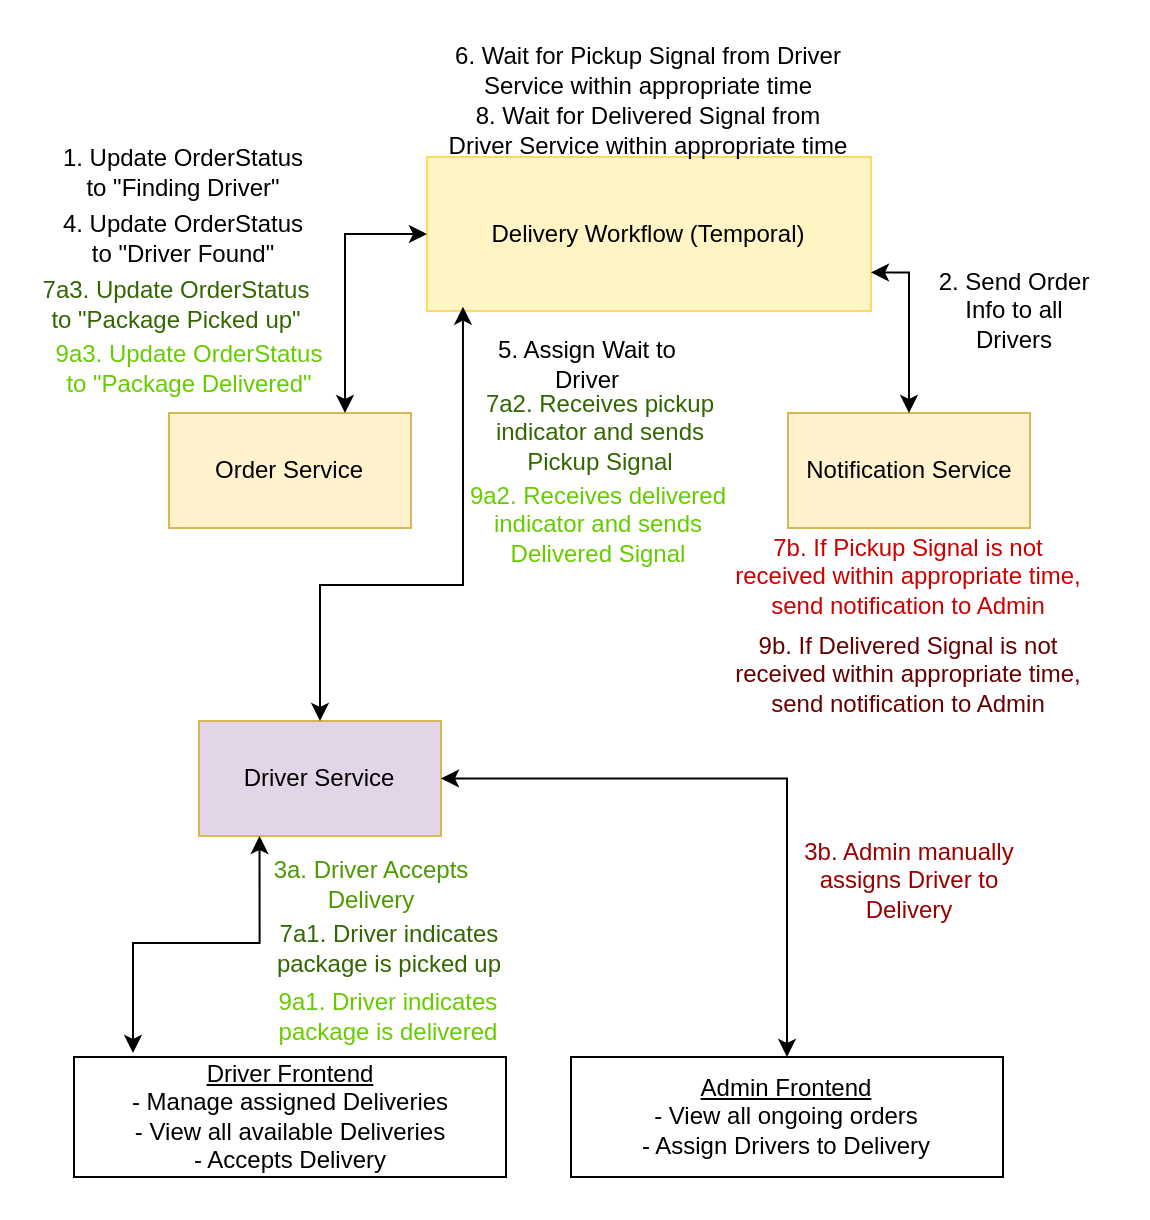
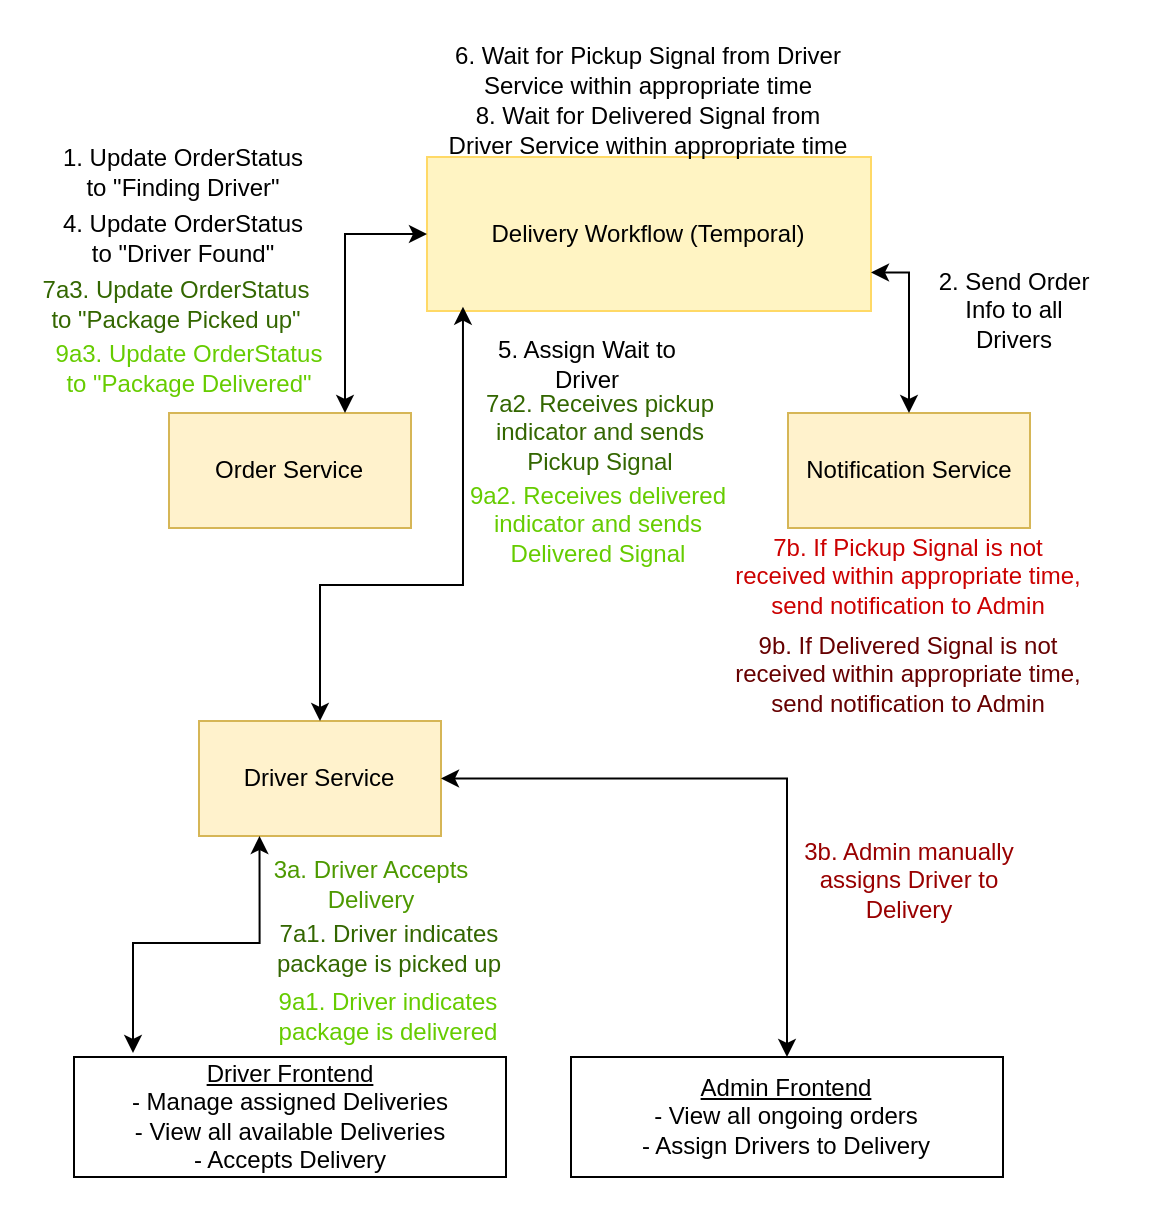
  <mxCell id="0" />
  <mxCell id="1" parent="0" />
  <mxCell id="2" value="Delivery Workflow (Temporal)" style="rounded=0;whiteSpace=wrap;html=1;fillColor=light-dark(#FFF4C3,var(--ge-dark-color, #121212));strokeColor=light-dark(#FFD966,#FFFFFF);" parent="1" vertex="1"><mxGeometry x="213" y="78" width="222" height="77" as="geometry" /></mxCell>
  <mxCell id="3" value="Order Service" style="rounded=0;whiteSpace=wrap;html=1;fillColor=#fff2cc;strokeColor=#d6b656;" vertex="1" parent="1"><mxGeometry x="84" y="206" width="121" height="57.5" as="geometry" /></mxCell>
  <mxCell id="4" value="" style="endArrow=classic;startArrow=classic;html=1;rounded=0;entryX=0;entryY=0.5;entryDx=0;entryDy=0;edgeStyle=orthogonalEdgeStyle;" edge="1" parent="1" target="2"><mxGeometry width="50" height="50" relative="1" as="geometry"><mxPoint x="172" y="206" as="sourcePoint" /><mxPoint x="32.25" y="113" as="targetPoint" /><Array as="points"><mxPoint x="172" y="206" /><mxPoint x="172" y="117" /></Array></mxGeometry></mxCell>
  <mxCell id="5" value="1. Update OrderStatus to &quot;Finding Driver&quot;" style="text;html=1;align=center;verticalAlign=middle;whiteSpace=wrap;rounded=0;" vertex="1" parent="1"><mxGeometry x="24" y="71" width="135" height="30" as="geometry" /></mxCell>
- <mxCell id="6" value="Driver Service" style="rounded=0;whiteSpace=wrap;html=1;fillColor=#e1d5e7;strokeColor=#d6b656;" vertex="1" parent="1"><mxGeometry x="99" y="360" width="121" height="57.5" as="geometry" /></mxCell>
+ <mxCell id="6" value="Driver Service" style="rounded=0;whiteSpace=wrap;html=1;fillColor=#fff2cc;strokeColor=#d6b656;" vertex="1" parent="1"><mxGeometry x="99" y="360" width="121" height="57.5" as="geometry" /></mxCell>
  <mxCell id="7" value="Notification Service" style="rounded=0;whiteSpace=wrap;html=1;fillColor=#fff2cc;strokeColor=#d6b656;" vertex="1" parent="1"><mxGeometry x="393.5" y="206" width="121" height="57.5" as="geometry" /></mxCell>
  <mxCell id="8" value="" style="endArrow=classic;startArrow=classic;html=1;rounded=0;exitX=0.5;exitY=0;exitDx=0;exitDy=0;edgeStyle=orthogonalEdgeStyle;entryX=0.081;entryY=0.972;entryDx=0;entryDy=0;entryPerimeter=0;" edge="1" parent="1" source="6" target="2"><mxGeometry width="50" height="50" relative="1" as="geometry"><mxPoint x="271" y="206" as="sourcePoint" /><mxPoint x="251" y="182" as="targetPoint" /><Array as="points"><mxPoint x="160" y="292" /><mxPoint x="231" y="292" /></Array></mxGeometry></mxCell>
  <mxCell id="9" value="2. Send Order Info to all Drivers" style="text;html=1;align=center;verticalAlign=middle;whiteSpace=wrap;rounded=0;" vertex="1" parent="1"><mxGeometry x="461" y="140" width="92" height="30" as="geometry" /></mxCell>
  <mxCell id="10" value="&lt;font style=&quot;color: rgb(77, 153, 0);&quot;&gt;3a. Driver Accepts Delivery&lt;/font&gt;" style="text;html=1;align=center;verticalAlign=middle;whiteSpace=wrap;rounded=0;" vertex="1" parent="1"><mxGeometry x="133" y="427" width="105" height="30" as="geometry" /></mxCell>
  <mxCell id="11" value="&lt;u&gt;Admin Frontend&lt;/u&gt;&lt;div&gt;- View all ongoing orders&lt;br&gt;&lt;/div&gt;&lt;div&gt;- Assign Drivers to Delivery&lt;/div&gt;" style="rounded=0;whiteSpace=wrap;html=1;" vertex="1" parent="1"><mxGeometry x="285" y="528" width="216" height="60" as="geometry" /></mxCell>
  <mxCell id="12" value="" style="endArrow=classic;startArrow=classic;html=1;rounded=0;entryX=1;entryY=0.75;entryDx=0;entryDy=0;exitX=0.5;exitY=0;exitDx=0;exitDy=0;edgeStyle=orthogonalEdgeStyle;" edge="1" parent="1" source="7" target="2"><mxGeometry width="50" height="50" relative="1" as="geometry"><mxPoint x="532" y="226" as="sourcePoint" /><mxPoint x="455" y="137" as="targetPoint" /><Array as="points"><mxPoint x="454" y="136" /></Array></mxGeometry></mxCell>
  <mxCell id="13" value="&lt;font style=&quot;color: rgb(153, 0, 0);&quot;&gt;3b. Admin manually assigns Driver to Delivery&lt;/font&gt;" style="text;html=1;align=center;verticalAlign=middle;whiteSpace=wrap;rounded=0;" vertex="1" parent="1"><mxGeometry x="399.5" y="420" width="109" height="40" as="geometry" /></mxCell>
  <mxCell id="14" value="4. Update OrderStatus to &quot;Driver Found&quot;" style="text;html=1;align=center;verticalAlign=middle;whiteSpace=wrap;rounded=0;" vertex="1" parent="1"><mxGeometry x="24" y="103.5" width="135" height="30" as="geometry" /></mxCell>
  <mxCell id="15" value="&lt;u&gt;Driver Frontend&lt;/u&gt;&lt;div&gt;- Manage assigned Deliveries&lt;br&gt;&lt;/div&gt;&lt;div&gt;- View all available Deliveries&lt;/div&gt;&lt;div&gt;- Accepts Delivery&lt;/div&gt;" style="rounded=0;whiteSpace=wrap;html=1;" vertex="1" parent="1"><mxGeometry x="36.5" y="528" width="216" height="60" as="geometry" /></mxCell>
  <mxCell id="16" value="5. Assign Wait to Driver" style="text;html=1;align=center;verticalAlign=middle;whiteSpace=wrap;rounded=0;" vertex="1" parent="1"><mxGeometry x="231" y="167" width="125" height="30" as="geometry" /></mxCell>
  <mxCell id="17" value="6. Wait for Pickup Signal from Driver Service within appropriate time" style="text;html=1;align=center;verticalAlign=middle;whiteSpace=wrap;rounded=0;" vertex="1" parent="1"><mxGeometry x="220" y="20" width="208" height="30" as="geometry" /></mxCell>
  <mxCell id="18" value="&lt;font style=&quot;&quot;&gt;7b. If Pickup Signal is not received within appropriate time, send notification to Admin&lt;/font&gt;" style="text;html=1;align=center;verticalAlign=middle;whiteSpace=wrap;rounded=0;fontColor=#CC0000;" vertex="1" parent="1"><mxGeometry x="366" y="268" width="176" height="40" as="geometry" /></mxCell>
  <mxCell id="19" value="&lt;font style=&quot;&quot;&gt;7a3. Update OrderStatus to &quot;Package Picked up&quot;&lt;/font&gt;" style="text;html=1;align=center;verticalAlign=middle;whiteSpace=wrap;rounded=0;fontColor=#336600;" vertex="1" parent="1"><mxGeometry x="20" y="137" width="136" height="30" as="geometry" /></mxCell>
  <mxCell id="20" value="8. Wait for Delivered Signal from Driver Service within appropriate time" style="text;html=1;align=center;verticalAlign=middle;whiteSpace=wrap;rounded=0;" vertex="1" parent="1"><mxGeometry x="220" y="50" width="208" height="30" as="geometry" /></mxCell>
  <mxCell id="21" value="&lt;font style=&quot;&quot;&gt;7a1. Driver indicates package is picked up&lt;/font&gt;" style="text;html=1;align=center;verticalAlign=middle;whiteSpace=wrap;rounded=0;fontColor=#336600;" vertex="1" parent="1"><mxGeometry x="133" y="457" width="123" height="34" as="geometry" /></mxCell>
  <mxCell id="22" value="&lt;font style=&quot;&quot;&gt;7a2. Receives pickup indicator and sends Pickup Signal&lt;/font&gt;" style="text;html=1;align=center;verticalAlign=middle;whiteSpace=wrap;rounded=0;fontColor=#336600;" vertex="1" parent="1"><mxGeometry x="231" y="199" width="138" height="34" as="geometry" /></mxCell>
  <mxCell id="23" value="&lt;font style=&quot;&quot;&gt;9a1. Driver indicates package is delivered&lt;/font&gt;" style="text;html=1;align=center;verticalAlign=middle;whiteSpace=wrap;rounded=0;fontColor=#66CC00;" vertex="1" parent="1"><mxGeometry x="133" y="491" width="121.5" height="34" as="geometry" /></mxCell>
  <mxCell id="24" value="&lt;font style=&quot;&quot;&gt;9a2. Receives delivered indicator and sends Delivered Signal&lt;/font&gt;" style="text;html=1;align=center;verticalAlign=middle;whiteSpace=wrap;rounded=0;fontColor=#66CC00;" vertex="1" parent="1"><mxGeometry x="231" y="243" width="136" height="37" as="geometry" /></mxCell>
  <mxCell id="25" value="&lt;font style=&quot;&quot;&gt;9a3. Update OrderStatus to &quot;Package Delivered&quot;&lt;/font&gt;" style="text;html=1;align=center;verticalAlign=middle;whiteSpace=wrap;rounded=0;fontColor=#66CC00;" vertex="1" parent="1"><mxGeometry x="23" y="169" width="143" height="30" as="geometry" /></mxCell>
  <mxCell id="26" value="&lt;font style=&quot;&quot;&gt;9b. If Delivered Signal is not received within appropriate time, send notification to Admin&lt;/font&gt;" style="text;html=1;align=center;verticalAlign=middle;whiteSpace=wrap;rounded=0;fontColor=#660000;" vertex="1" parent="1"><mxGeometry x="366" y="317" width="176" height="40" as="geometry" /></mxCell>
  <mxCell id="27" value="" style="endArrow=classic;startArrow=classic;html=1;rounded=0;edgeStyle=orthogonalEdgeStyle;entryX=0.25;entryY=1;entryDx=0;entryDy=0;" edge="1" parent="1" target="6"><mxGeometry width="50" height="50" relative="1" as="geometry"><mxPoint x="66" y="526" as="sourcePoint" /><mxPoint x="135" y="308" as="targetPoint" /><Array as="points"><mxPoint x="66" y="526" /><mxPoint x="66" y="471" /><mxPoint x="129" y="471" /></Array></mxGeometry></mxCell>
  <mxCell id="28" value="" style="endArrow=classic;startArrow=classic;html=1;rounded=0;edgeStyle=orthogonalEdgeStyle;entryX=1;entryY=0.5;entryDx=0;entryDy=0;exitX=0.5;exitY=0;exitDx=0;exitDy=0;" edge="1" parent="1" source="11" target="6"><mxGeometry width="50" height="50" relative="1" as="geometry"><mxPoint x="338" y="473" as="sourcePoint" /><mxPoint x="388" y="423" as="targetPoint" /></mxGeometry></mxCell>
